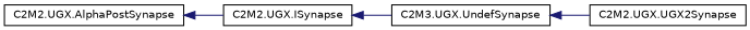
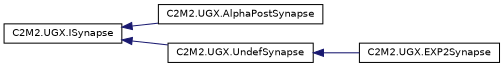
  digraph {
    fontname="DejaVu Sans"
    rankdir=LR
    node [color=black fillcolor=white fontname="DejaVu Sans" fontsize=10 shape=record style=filled]
    edge [color=midnightblue dir=back fontname="DejaVu Sans" fontsize=10 labelfontname=Helvetica labelfontsize=10 style=solid]
    n1 [height=0.2 label="C2M2.UGX.ISynapse" width=0.4]
    n2 [height=0.2 label="C2M2.UGX.AlphaPostSynapse" width=0.4]
-   n3 [height=0.2 label="C2M3.UGX.UndefSynapse" width=0.4]
-   n4 [height=0.2 label="C2M2.UGX.UGX2Synapse" width=0.4]
-   n2 -> n1
+   n3 [height=0.2 label="C2M2.UGX.UndefSynapse" width=0.4]
+   n4 [height=0.2 label="C2M2.UGX.EXP2Synapse" width=0.4]
+   n1 -> n2
    n1 -> n3
    n3 -> n4
  }
